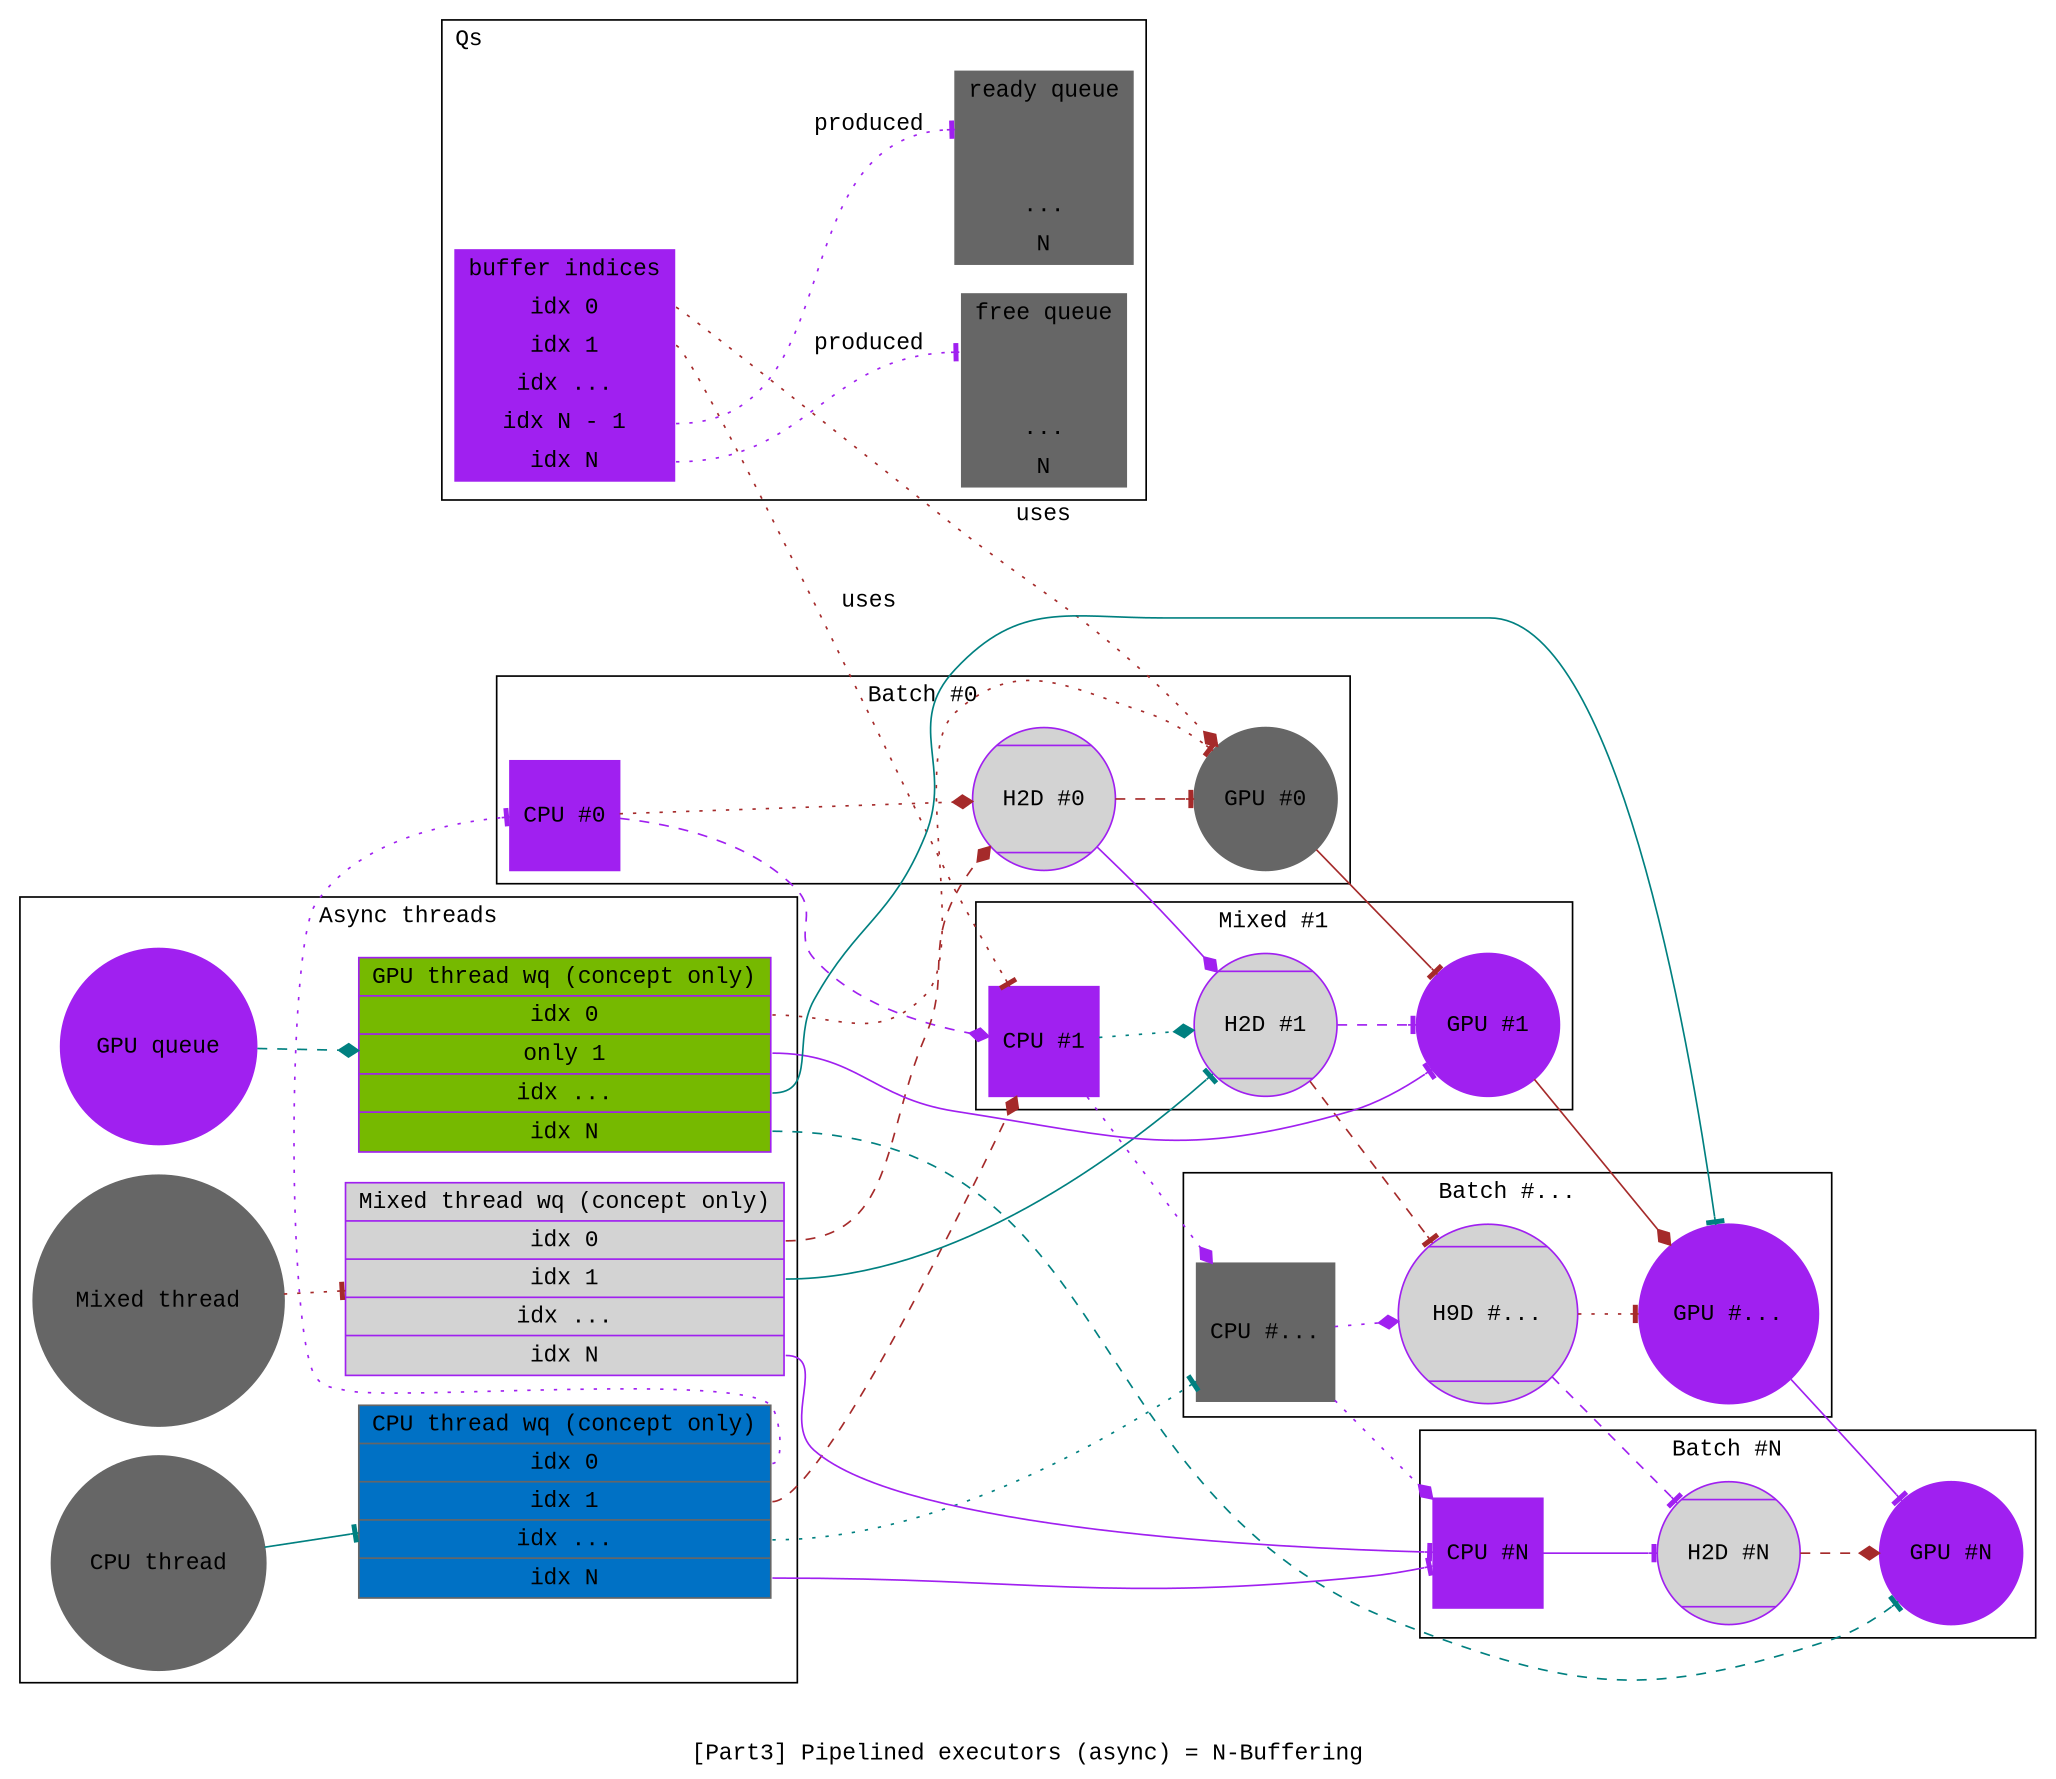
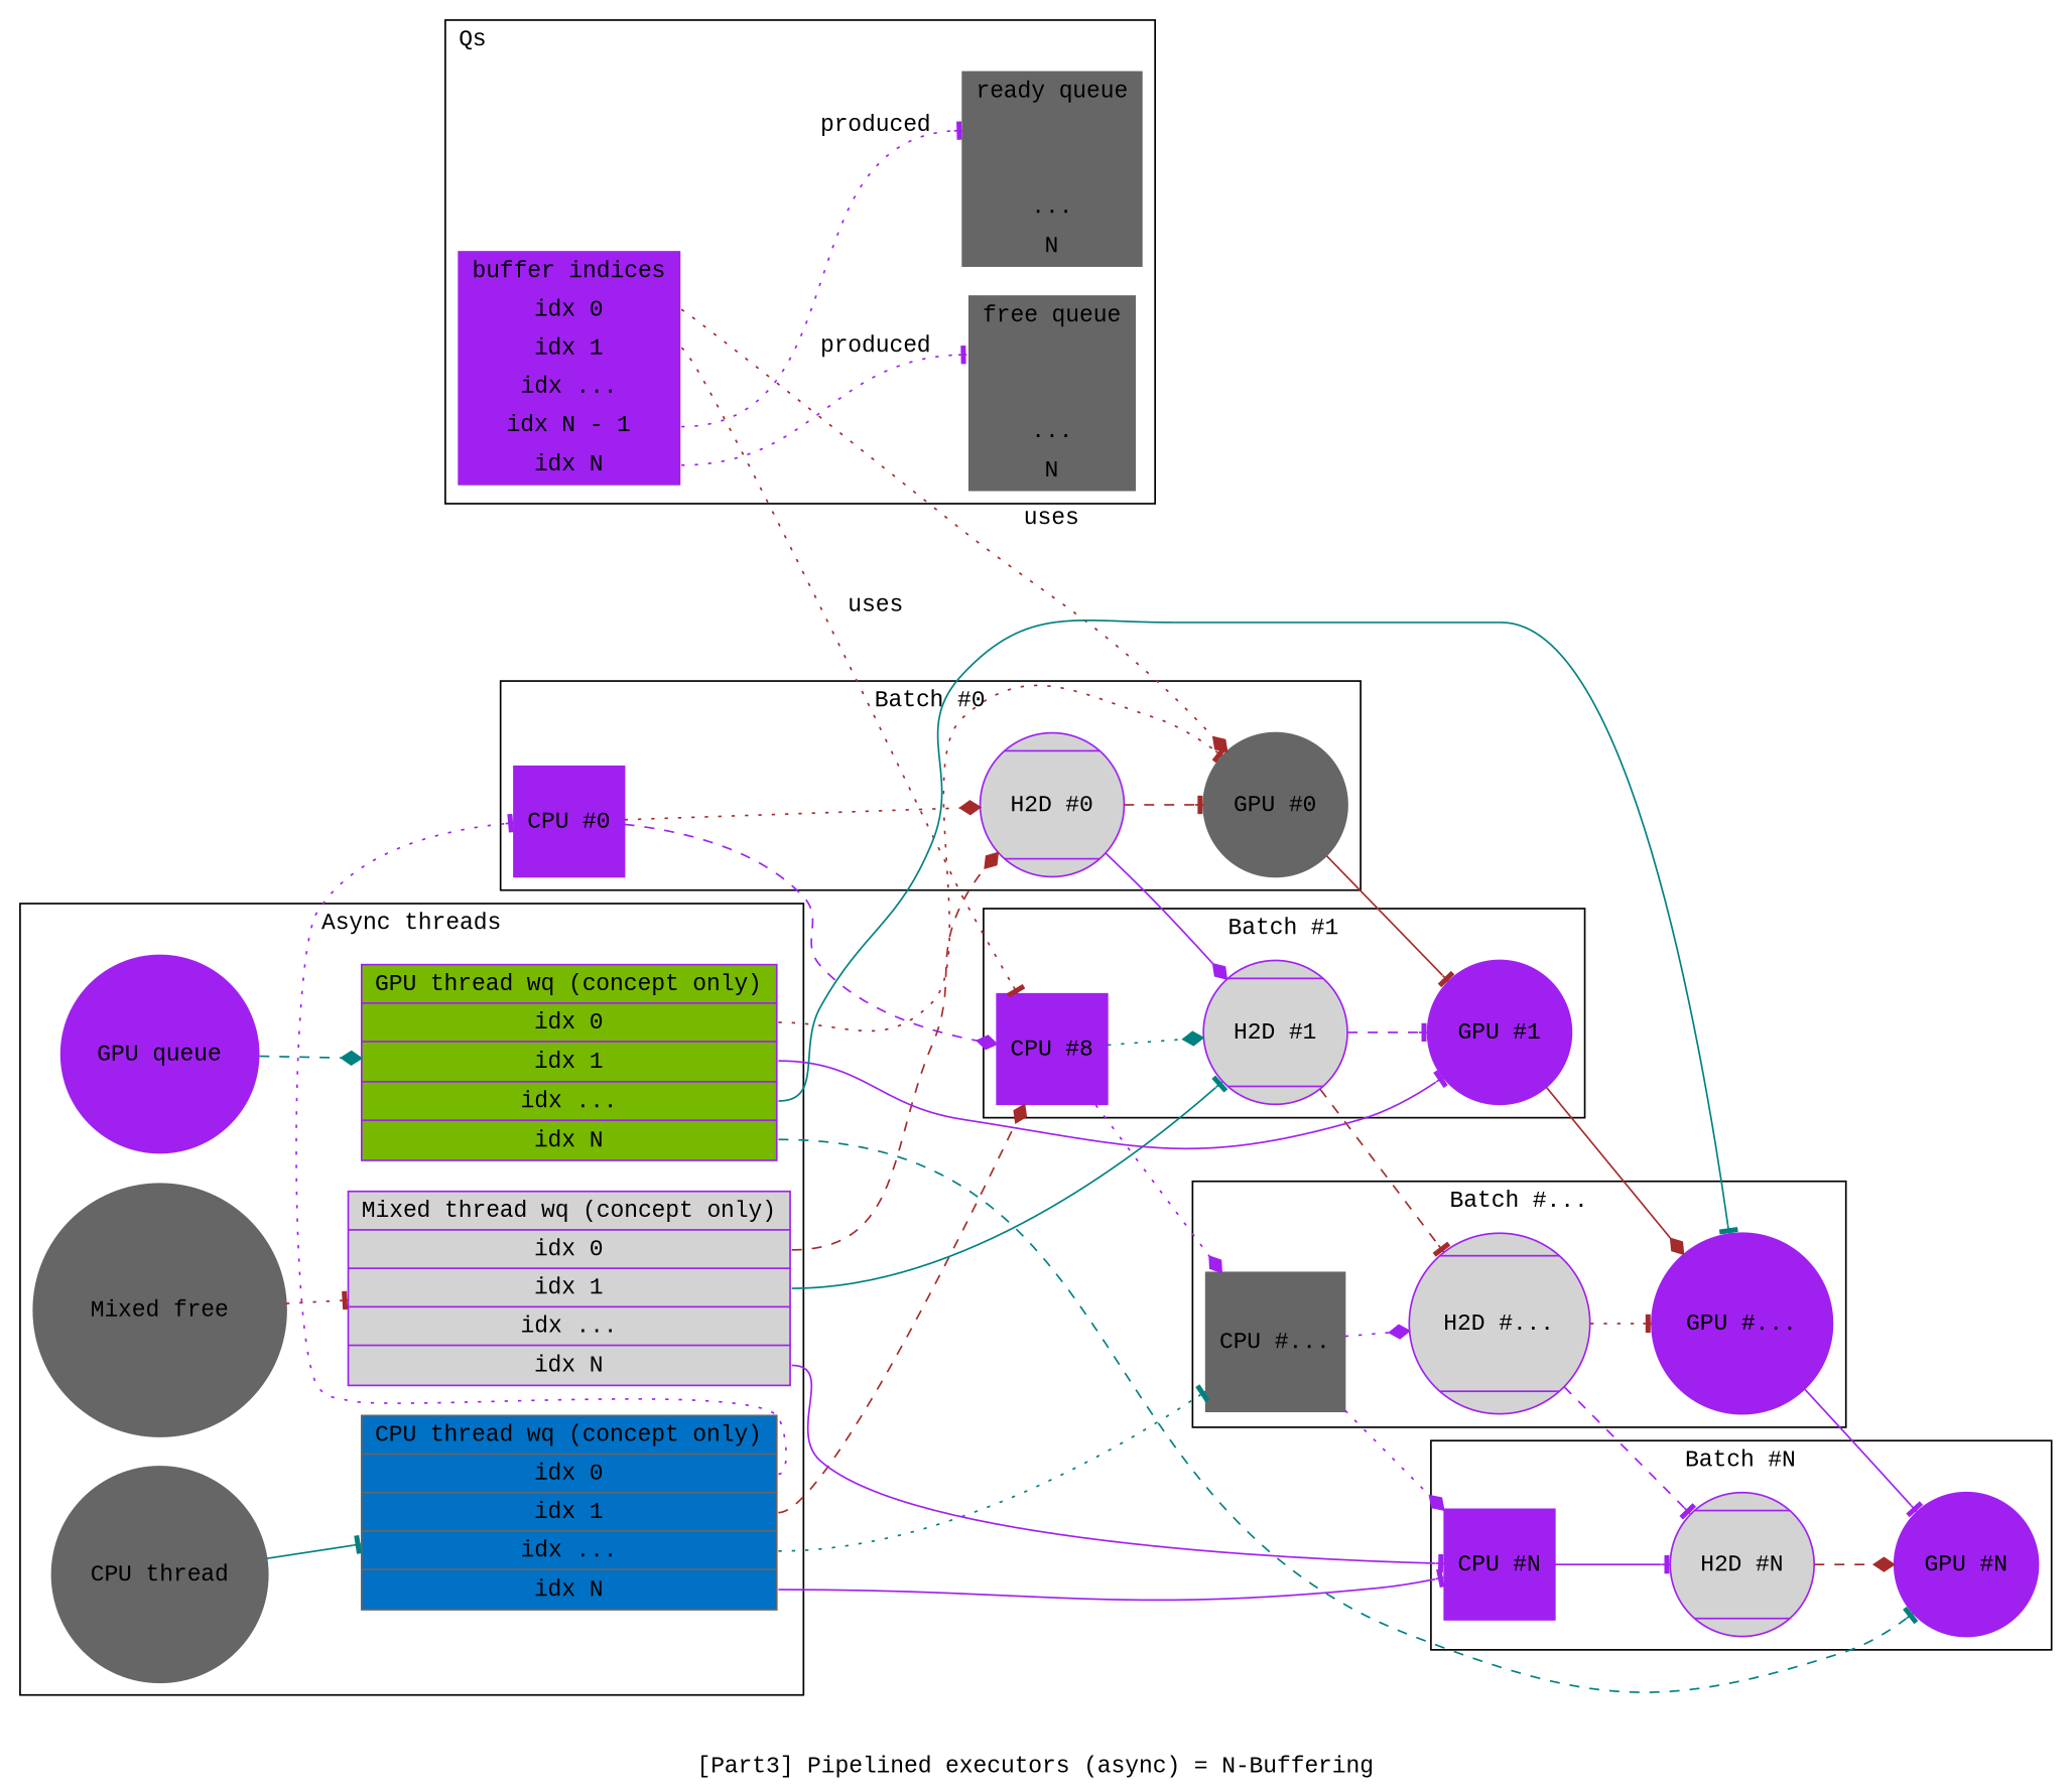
  digraph {
    fontname="Liberation Mono"
    label="[Part3] Pipelined executors (async) = N-Buffering"
    rankdir=LR
    node [color=purple fontname="Liberation Mono" shape=circle style=filled]
    edge [arrowhead=tee color=purple fontname="Liberation Mono" style=dotted]
    n1 [label="CPU #0" shape=square]
    n2 [fillcolor=lightgrey label="H2D #0" shape=Mcircle]
    n3 [color=gray40 label="GPU #0"]
-   n4 [label="CPU #1" shape=square]
+   n4 [label="CPU #8" shape=square]
    n5 [fillcolor=lightgrey label="H2D #1" shape=Mcircle]
    n6 [label="GPU #1"]
    n7 [color=gray40 label="CPU #..." shape=square]
-   n8 [fillcolor=lightgrey label="H9D #..." shape=Mcircle]
+   n8 [fillcolor=lightgrey label="H2D #..." shape=Mcircle]
    n9 [label="GPU #..."]
    n10 [label="CPU #N" shape=square]
    n11 [fillcolor=lightgrey label="H2D #N" shape=Mcircle]
    n12 [label="GPU #N"]
    n13 [label="buffer indices|<i0> idx 0 | <i1> idx 1 | <i_dot>  idx ...| <i_N_1> idx N - 1| <i_N> idx N" shape=record]
    n14 [color=gray40 label="free queue | <fq0>  | <fq1>  | <fq_dot>  ...| <fq_N>  N" shape=record]
    n15 [color=gray40 label="ready queue | <rq0>  | <rq1>  | <rq_dot>  ...| <rq_N>  N" shape=record]
    n16 [color=gray40 fillcolor="#0071c5" label="CPU thread wq (concept only)|<c0> idx 0 | <c1> idx 1 | <c_dot>  idx ...| <c_N> idx N" shape=record]
    n17 [fillcolor=lightgrey label="Mixed thread wq (concept only)|<m0> idx 0 | <m1> idx 1 | <m_dot>  idx ...| <m_N> idx N" shape=record]
-   n18 [fillcolor="#76b900" label="GPU thread wq (concept only)|<g0> idx 0 | <g1> only 1 | <g_dot>  idx ...| <g_N> idx N" shape=record]
+   n18 [fillcolor="#76b900" label="GPU thread wq (concept only)|<g0> idx 0 | <g1> idx 1 | <g_dot>  idx ...| <g_N> idx N" shape=record]
    n19 [color=gray40 label="CPU thread"]
-   n20 [color=gray40 label="Mixed thread"]
+   n20 [color=gray40 label="Mixed free"]
    n21 [label="GPU queue"]
    subgraph cluster_1 {
      label="Batch #0"
      n1
      n2
      n3
    }
    subgraph cluster_2 {
-     label="Mixed #1"
+     label="Batch #1"
      n4
      n5
      n6
    }
    subgraph cluster_3 {
      label="Batch #..."
      n7
      n8
      n9
    }
    subgraph cluster_4 {
      label="Batch #N"
      n10
      n11
      n12
    }
    subgraph cluster_5 {
      label=Qs
      labeljust=l
      n13
      n14
      n15
    }
    subgraph cluster_6 {
      label="Async threads"
      n16
      n17
      n18
      n19
      n20
      n21
    }
    n1 -> n2 [arrowhead=diamond color=brown]
    n1 -> n4 [arrowhead=diamond style=dashed]
    n2 -> n3 [color=brown style=dashed]
    n2 -> n5 [arrowhead=diamond style=solid]
    n3 -> n6 [color=brown style=solid]
    n4 -> n5 [arrowhead=diamond color=teal]
    n4 -> n7 [arrowhead=diamond]
    n5 -> n6 [style=dashed]
    n5 -> n8 [color=brown style=dashed]
    n6 -> n9 [arrowhead=diamond color=brown style=solid]
    n7 -> n8 [arrowhead=diamond]
    n7 -> n10 [arrowhead=diamond]
    n8 -> n9 [color=brown]
    n8 -> n11 [style=dashed]
    n9 -> n12 [style=solid]
    n10 -> n11 [style=solid]
    n11 -> n12 [arrowhead=diamond color=brown style=dashed]
    n13 -> n3 [arrowhead=diamond color=brown label=uses labelcolor=red tailport=i0]
    n13 -> n4 [color=brown label=uses labelcolor=red tailport=i1]
    n13 -> n14 [headport=fq0 label=produced labelcolor=red tailport=i_N]
    n13 -> n15 [headport=rq0 label=produced labelcolor=red tailport=i_N_1]
    n16 -> n1 [tailport=c0]
    n16 -> n4 [arrowhead=diamond color=brown style=dashed tailport=c1]
    n16 -> n7 [color=teal tailport=c_dot]
    n16 -> n10 [style=solid tailport=c_N]
    n17 -> n2 [arrowhead=diamond color=brown style=dashed tailport=m0]
    n17 -> n5 [color=teal style=solid tailport=m1]
    n17 -> n10 [style=solid tailport=m_N]
    n18 -> n3 [color=brown tailport=g0]
    n18 -> n6 [style=solid tailport=g1]
    n18 -> n9 [color=teal style=solid tailport=g_dot]
    n18 -> n12 [color=teal style=dashed tailport=g_N]
    n19 -> n16 [color=teal style=solid]
    n20 -> n17 [color=brown]
    n21 -> n18 [arrowhead=diamond color=teal style=dashed]
  }
